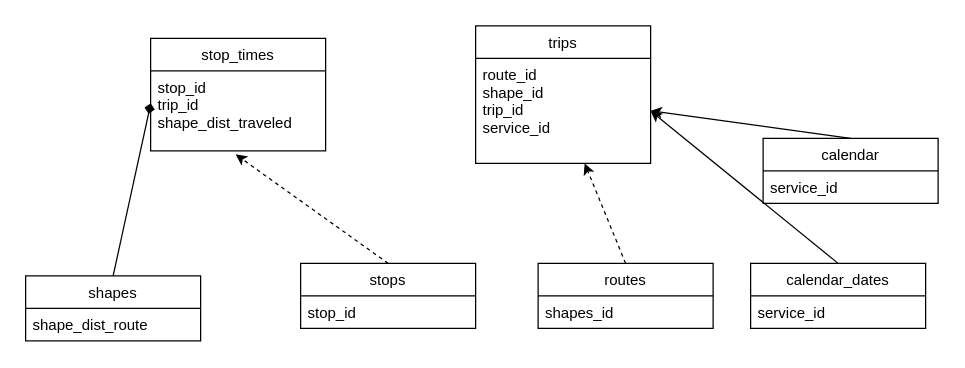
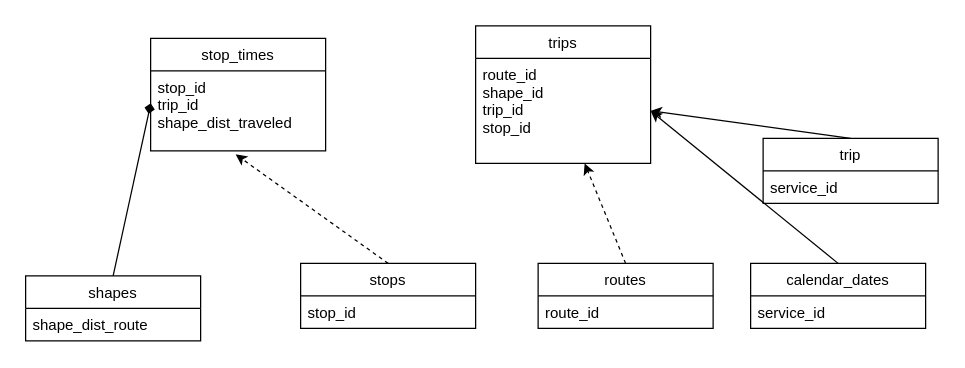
  <mxCell id="0" />
  <mxCell id="1" parent="0" />
  <mxCell id="2" value="" style="endArrow=classic;html=1;exitX=0.5;exitY=0;exitDx=0;exitDy=0;dashed=1;" edge="1" parent="1" source="16" target="9"><mxGeometry width="50" height="50" relative="1" as="geometry"><mxPoint x="340" y="280" as="sourcePoint" /><mxPoint x="390" y="230" as="targetPoint" /></mxGeometry></mxCell>
  <mxCell id="3" value="" style="endArrow=classic;html=1;entryX=1;entryY=0.5;entryDx=0;entryDy=0;exitX=0.5;exitY=0;exitDx=0;exitDy=0;" edge="1" parent="1" source="14" target="9"><mxGeometry width="50" height="50" relative="1" as="geometry"><mxPoint x="340" y="280" as="sourcePoint" /><mxPoint x="390" y="230" as="targetPoint" /></mxGeometry></mxCell>
  <mxCell id="4" value="" style="endArrow=classic;html=1;entryX=1;entryY=0.5;entryDx=0;entryDy=0;exitX=0.5;exitY=0;exitDx=0;exitDy=0;" edge="1" parent="1" source="12" target="9"><mxGeometry width="50" height="50" relative="1" as="geometry"><mxPoint x="680" y="210" as="sourcePoint" /><mxPoint x="730" y="160" as="targetPoint" /></mxGeometry></mxCell>
  <mxCell id="5" value="" style="endArrow=classic;html=1;entryX=0.486;entryY=1.044;entryDx=0;entryDy=0;entryPerimeter=0;exitX=0.5;exitY=0;exitDx=0;exitDy=0;dashed=1;" edge="1" parent="1" source="18" target="11"><mxGeometry width="50" height="50" relative="1" as="geometry"><mxPoint x="80" y="230" as="sourcePoint" /><mxPoint x="130" y="180" as="targetPoint" /></mxGeometry></mxCell>
  <mxCell id="6" value="" style="endArrow=diamond;html=1;entryX=0.001;entryY=0.406;entryDx=0;entryDy=0;entryPerimeter=0;exitX=0.5;exitY=0;exitDx=0;exitDy=0;" edge="1" parent="1" source="20" target="11"><mxGeometry width="50" height="50" relative="1" as="geometry"><mxPoint y="220" as="sourcePoint" x="-50" /><mxPoint x="0" y="260" as="targetPoint" /></mxGeometry></mxCell>
  <mxCell id="7" value="shape_dist_route" style="text;strokeColor=none;fillColor=none;align=left;verticalAlign=top;spacingLeft=4;spacingRight=4;overflow=hidden;rotatable=0;points=[[0,0.5],[1,0.5]];portConstraint=eastwest;" vertex="1" parent="1"><mxGeometry x="20" y="246" width="140" height="26" as="geometry" /></mxCell>
  <mxCell id="8" value="trips" style="swimlane;fontStyle=0;childLayout=stackLayout;horizontal=1;startSize=26;fillColor=none;horizontalStack=0;resizeParent=1;resizeParentMax=0;resizeLast=0;collapsible=1;marginBottom=0;" vertex="1" parent="1"><mxGeometry x="380" y="20" width="140" height="110" as="geometry" /></mxCell>
- <mxCell id="9" value="route_id&#10;shape_id&#10;trip_id&#10;service_id&#10;" style="text;strokeColor=none;fillColor=none;align=left;verticalAlign=top;spacingLeft=4;spacingRight=4;overflow=hidden;rotatable=0;points=[[0,0.5],[1,0.5]];portConstraint=eastwest;" vertex="1" parent="8"><mxGeometry y="26" width="140" height="84" as="geometry" /></mxCell>
+ <mxCell id="9" value="route_id&#10;shape_id&#10;trip_id&#10;stop_id&#10;" style="text;strokeColor=none;fillColor=none;align=left;verticalAlign=top;spacingLeft=4;spacingRight=4;overflow=hidden;rotatable=0;points=[[0,0.5],[1,0.5]];portConstraint=eastwest;" vertex="1" parent="8"><mxGeometry y="26" width="140" height="84" as="geometry" /></mxCell>
  <mxCell id="10" value="stop_times" style="swimlane;fontStyle=0;childLayout=stackLayout;horizontal=1;startSize=26;fillColor=none;horizontalStack=0;resizeParent=1;resizeParentMax=0;resizeLast=0;collapsible=1;marginBottom=0;" vertex="1" parent="1"><mxGeometry x="120" y="30" width="140" height="90" as="geometry" /></mxCell>
  <mxCell id="11" value="stop_id&#10;trip_id&#10;shape_dist_traveled" style="text;strokeColor=none;fillColor=none;align=left;verticalAlign=top;spacingLeft=4;spacingRight=4;overflow=hidden;rotatable=0;points=[[0,0.5],[1,0.5]];portConstraint=eastwest;" vertex="1" parent="10"><mxGeometry y="26" width="140" height="64" as="geometry" /></mxCell>
- <mxCell id="12" value="calendar" style="swimlane;fontStyle=0;childLayout=stackLayout;horizontal=1;startSize=26;fillColor=none;horizontalStack=0;resizeParent=1;resizeParentMax=0;resizeLast=0;collapsible=1;marginBottom=0;" vertex="1" parent="1"><mxGeometry x="610" y="110" width="140" height="52" as="geometry" /></mxCell>
+ <mxCell id="12" value="trip" style="swimlane;fontStyle=0;childLayout=stackLayout;horizontal=1;startSize=26;fillColor=none;horizontalStack=0;resizeParent=1;resizeParentMax=0;resizeLast=0;collapsible=1;marginBottom=0;" vertex="1" parent="1"><mxGeometry x="610" y="110" width="140" height="52" as="geometry" /></mxCell>
  <mxCell id="13" value="service_id" style="text;strokeColor=none;fillColor=none;align=left;verticalAlign=top;spacingLeft=4;spacingRight=4;overflow=hidden;rotatable=0;points=[[0,0.5],[1,0.5]];portConstraint=eastwest;" vertex="1" parent="12"><mxGeometry y="26" width="140" height="26" as="geometry" /></mxCell>
  <mxCell id="14" value="calendar_dates" style="swimlane;fontStyle=0;childLayout=stackLayout;horizontal=1;startSize=26;fillColor=none;horizontalStack=0;resizeParent=1;resizeParentMax=0;resizeLast=0;collapsible=1;marginBottom=0;" vertex="1" parent="1"><mxGeometry x="600" y="210" width="140" height="52" as="geometry" /></mxCell>
  <mxCell id="15" value="service_id" style="text;strokeColor=none;fillColor=none;align=left;verticalAlign=top;spacingLeft=4;spacingRight=4;overflow=hidden;rotatable=0;points=[[0,0.5],[1,0.5]];portConstraint=eastwest;" vertex="1" parent="14"><mxGeometry y="26" width="140" height="26" as="geometry" /></mxCell>
  <mxCell id="16" value="routes" style="swimlane;fontStyle=0;childLayout=stackLayout;horizontal=1;startSize=26;fillColor=none;horizontalStack=0;resizeParent=1;resizeParentMax=0;resizeLast=0;collapsible=1;marginBottom=0;" vertex="1" parent="1"><mxGeometry x="430" y="210" width="140" height="52" as="geometry" /></mxCell>
- <mxCell id="17" value="shapes_id" style="text;strokeColor=none;fillColor=none;align=left;verticalAlign=top;spacingLeft=4;spacingRight=4;overflow=hidden;rotatable=0;points=[[0,0.5],[1,0.5]];portConstraint=eastwest;" vertex="1" parent="16"><mxGeometry y="26" width="140" height="26" as="geometry" /></mxCell>
+ <mxCell id="17" value="route_id" style="text;strokeColor=none;fillColor=none;align=left;verticalAlign=top;spacingLeft=4;spacingRight=4;overflow=hidden;rotatable=0;points=[[0,0.5],[1,0.5]];portConstraint=eastwest;" vertex="1" parent="16"><mxGeometry y="26" width="140" height="26" as="geometry" /></mxCell>
  <mxCell id="18" value="stops" style="swimlane;fontStyle=0;childLayout=stackLayout;horizontal=1;startSize=26;fillColor=none;horizontalStack=0;resizeParent=1;resizeParentMax=0;resizeLast=0;collapsible=1;marginBottom=0;" vertex="1" parent="1"><mxGeometry x="240" y="210" width="140" height="52" as="geometry" /></mxCell>
  <mxCell id="19" value="stop_id" style="text;strokeColor=none;fillColor=none;align=left;verticalAlign=top;spacingLeft=4;spacingRight=4;overflow=hidden;rotatable=0;points=[[0,0.5],[1,0.5]];portConstraint=eastwest;" vertex="1" parent="18"><mxGeometry y="26" width="140" height="26" as="geometry" /></mxCell>
  <mxCell id="20" value="shapes" style="swimlane;fontStyle=0;childLayout=stackLayout;horizontal=1;startSize=26;fillColor=none;horizontalStack=0;resizeParent=1;resizeParentMax=0;resizeLast=0;collapsible=1;marginBottom=0;" vertex="1" parent="1"><mxGeometry x="20" y="220" width="140" height="52" as="geometry" /></mxCell>
